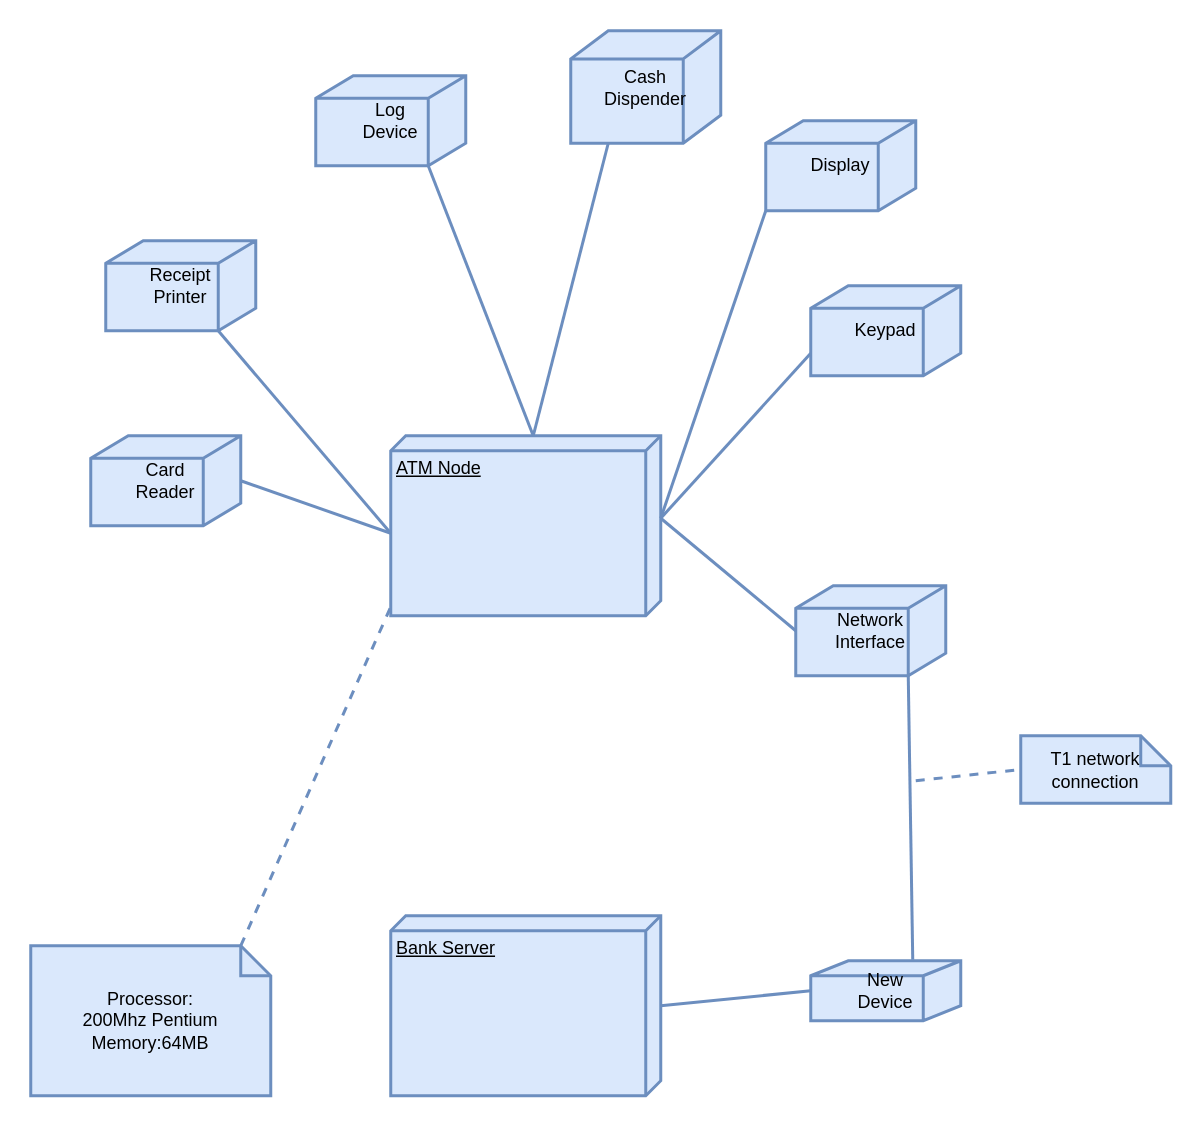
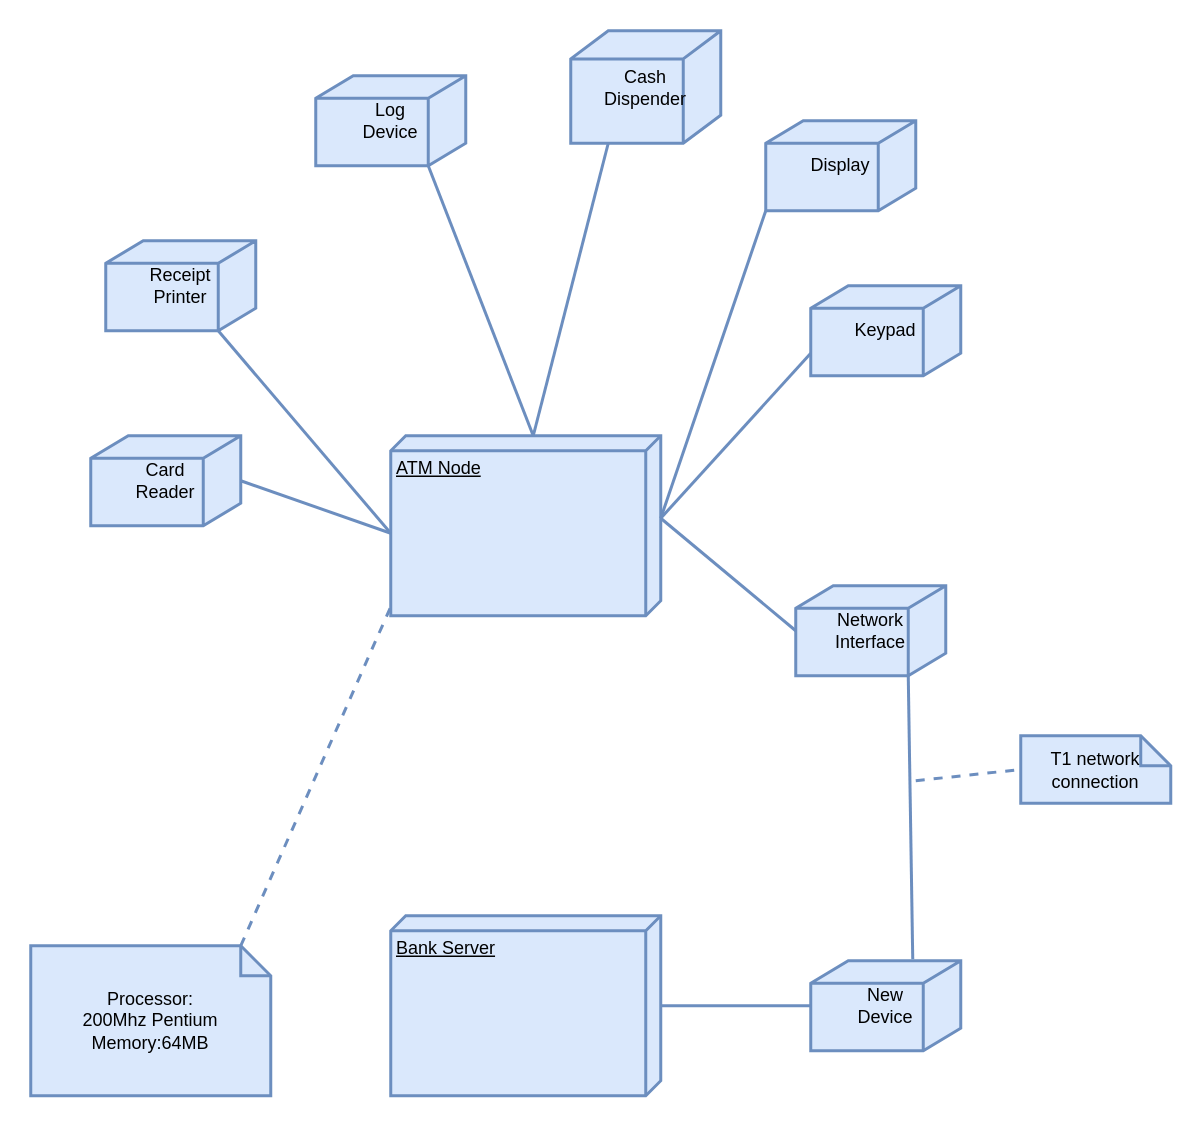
  <mxCell id="0" />
  <mxCell id="1" parent="0" />
  <mxCell id="2" value="ATM Node" style="verticalAlign=top;align=left;spacingTop=8;spacingLeft=2;spacingRight=12;shape=cube;size=10;direction=south;fontStyle=4;html=1;fillColor=#dae8fc;strokeColor=#6c8ebf;strokeWidth=2;" vertex="1" parent="1"><mxGeometry x="260" y="290" width="180" height="120" as="geometry" /></mxCell>
  <mxCell id="3" value="Bank Server" style="verticalAlign=top;align=left;spacingTop=8;spacingLeft=2;spacingRight=12;shape=cube;size=10;direction=south;fontStyle=4;html=1;fillColor=#dae8fc;strokeColor=#6c8ebf;strokeWidth=2;" vertex="1" parent="1"><mxGeometry x="260" y="610" width="180" height="120" as="geometry" /></mxCell>
  <mxCell id="4" value="Card&lt;br&gt;Reader" style="html=1;outlineConnect=0;whiteSpace=wrap;fillColor=#dae8fc;shape=mxgraph.archimate3.node;strokeColor=#6c8ebf;strokeWidth=2;" vertex="1" parent="1"><mxGeometry x="60" y="290" width="100" height="60" as="geometry" /></mxCell>
  <mxCell id="5" value="Receipt&lt;br&gt;Printer" style="html=1;outlineConnect=0;whiteSpace=wrap;fillColor=#dae8fc;shape=mxgraph.archimate3.node;strokeColor=#6c8ebf;strokeWidth=2;" vertex="1" parent="1"><mxGeometry x="70" y="160" width="100" height="60" as="geometry" /></mxCell>
  <mxCell id="6" value="Log&lt;br&gt;Device" style="html=1;outlineConnect=0;whiteSpace=wrap;fillColor=#dae8fc;shape=mxgraph.archimate3.node;strokeColor=#6c8ebf;strokeWidth=2;" vertex="1" parent="1"><mxGeometry x="210" y="50" width="100" height="60" as="geometry" /></mxCell>
  <mxCell id="7" value="Cash&lt;br&gt;Dispender" style="html=1;outlineConnect=0;whiteSpace=wrap;fillColor=#dae8fc;shape=mxgraph.archimate3.node;strokeColor=#6c8ebf;strokeWidth=2;" vertex="1" parent="1"><mxGeometry x="380" y="20" width="100" height="75" as="geometry" /></mxCell>
  <mxCell id="8" value="Network&lt;br&gt;Interface" style="html=1;outlineConnect=0;whiteSpace=wrap;fillColor=#dae8fc;shape=mxgraph.archimate3.node;strokeColor=#6c8ebf;strokeWidth=2;" vertex="1" parent="1"><mxGeometry x="530" y="390" width="100" height="60" as="geometry" /></mxCell>
  <mxCell id="9" value="Keypad" style="html=1;outlineConnect=0;whiteSpace=wrap;fillColor=#dae8fc;shape=mxgraph.archimate3.node;strokeColor=#6c8ebf;strokeWidth=2;" vertex="1" parent="1"><mxGeometry x="540" y="190" width="100" height="60" as="geometry" /></mxCell>
  <mxCell id="10" value="Display" style="html=1;outlineConnect=0;whiteSpace=wrap;fillColor=#dae8fc;shape=mxgraph.archimate3.node;strokeColor=#6c8ebf;strokeWidth=2;" vertex="1" parent="1"><mxGeometry x="510" y="80" width="100" height="60" as="geometry" /></mxCell>
- <mxCell id="11" value="New&lt;br&gt;Device" style="html=1;outlineConnect=0;whiteSpace=wrap;fillColor=#dae8fc;shape=mxgraph.archimate3.node;strokeColor=#6c8ebf;strokeWidth=2;" vertex="1" parent="1"><mxGeometry x="540" y="640" width="100" height="40" as="geometry" /></mxCell>
+ <mxCell id="11" value="New&lt;br&gt;Device" style="html=1;outlineConnect=0;whiteSpace=wrap;fillColor=#dae8fc;shape=mxgraph.archimate3.node;strokeColor=#6c8ebf;strokeWidth=2;" vertex="1" parent="1"><mxGeometry x="540" y="640" width="100" height="60" as="geometry" /></mxCell>
  <mxCell id="12" value="Processor:&lt;br&gt;200Mhz Pentium&lt;br&gt;Memory:64MB" style="shape=note;size=20;whiteSpace=wrap;html=1;strokeWidth=2;fillColor=#dae8fc;strokeColor=#6c8ebf;" vertex="1" parent="1"><mxGeometry x="20" y="630" width="160" height="100" as="geometry" /></mxCell>
  <mxCell id="13" value="T1 network&lt;br&gt;connection" style="shape=note;size=20;whiteSpace=wrap;html=1;strokeWidth=2;fillColor=#dae8fc;strokeColor=#6c8ebf;" vertex="1" parent="1"><mxGeometry x="680" y="490" width="100" height="45" as="geometry" /></mxCell>
  <mxCell id="14" value="" style="endArrow=none;html=1;rounded=0;exitX=0;exitY=0.5;exitDx=0;exitDy=0;exitPerimeter=0;strokeWidth=2;fillColor=#dae8fc;strokeColor=#6c8ebf;" edge="1" parent="1" source="11"><mxGeometry relative="1" as="geometry"><mxPoint x="320" y="530" as="sourcePoint" /><mxPoint x="440" y="670" as="targetPoint" /></mxGeometry></mxCell>
  <mxCell id="15" value="" style="endArrow=none;html=1;rounded=0;entryX=0;entryY=0.75;entryDx=0;entryDy=0;entryPerimeter=0;exitX=0;exitY=0;exitDx=55;exitDy=0;exitPerimeter=0;strokeWidth=2;fillColor=#dae8fc;strokeColor=#6c8ebf;" edge="1" parent="1" source="2" target="9"><mxGeometry relative="1" as="geometry"><mxPoint x="430" y="200" as="sourcePoint" /><mxPoint x="590" y="200" as="targetPoint" /></mxGeometry></mxCell>
  <mxCell id="16" value="" style="endArrow=none;html=1;rounded=0;exitX=0;exitY=0;exitDx=55;exitDy=0;exitPerimeter=0;entryX=0;entryY=1;entryDx=0;entryDy=0;entryPerimeter=0;strokeWidth=2;fillColor=#dae8fc;strokeColor=#6c8ebf;" edge="1" parent="1" source="2" target="10"><mxGeometry relative="1" as="geometry"><mxPoint x="370" y="150" as="sourcePoint" /><mxPoint x="530" y="150" as="targetPoint" /></mxGeometry></mxCell>
  <mxCell id="17" value="" style="endArrow=none;html=1;rounded=0;entryX=0;entryY=0.5;entryDx=0;entryDy=0;entryPerimeter=0;exitX=0;exitY=0;exitDx=55;exitDy=0;exitPerimeter=0;strokeWidth=2;fillColor=#dae8fc;strokeColor=#6c8ebf;" edge="1" parent="1" source="2" target="8"><mxGeometry relative="1" as="geometry"><mxPoint x="320" y="410" as="sourcePoint" /><mxPoint x="480" y="410" as="targetPoint" /></mxGeometry></mxCell>
  <mxCell id="18" value="" style="endArrow=none;html=1;rounded=0;entryX=0.25;entryY=1;entryDx=0;entryDy=0;entryPerimeter=0;exitX=0;exitY=0;exitDx=0;exitDy=85;exitPerimeter=0;strokeWidth=2;fillColor=#dae8fc;strokeColor=#6c8ebf;" edge="1" parent="1" source="2" target="7"><mxGeometry relative="1" as="geometry"><mxPoint x="320" y="410" as="sourcePoint" /><mxPoint x="480" y="410" as="targetPoint" /></mxGeometry></mxCell>
  <mxCell id="19" value="" style="endArrow=none;html=1;rounded=0;entryX=0;entryY=0;entryDx=0;entryDy=85;entryPerimeter=0;exitX=0.75;exitY=1;exitDx=0;exitDy=0;exitPerimeter=0;strokeWidth=2;fillColor=#dae8fc;strokeColor=#6c8ebf;" edge="1" parent="1" source="6" target="2"><mxGeometry relative="1" as="geometry"><mxPoint x="230" y="160" as="sourcePoint" /><mxPoint x="390" y="160" as="targetPoint" /></mxGeometry></mxCell>
  <mxCell id="20" value="" style="endArrow=none;html=1;rounded=0;exitX=0.75;exitY=1;exitDx=0;exitDy=0;exitPerimeter=0;entryX=0;entryY=0;entryDx=65;entryDy=180;entryPerimeter=0;strokeWidth=2;fillColor=#dae8fc;strokeColor=#6c8ebf;" edge="1" parent="1" source="5" target="2"><mxGeometry relative="1" as="geometry"><mxPoint x="230" y="410" as="sourcePoint" /><mxPoint x="390" y="410" as="targetPoint" /></mxGeometry></mxCell>
  <mxCell id="21" value="" style="endArrow=none;html=1;rounded=0;exitX=1;exitY=0.5;exitDx=0;exitDy=0;exitPerimeter=0;entryX=0;entryY=0;entryDx=65;entryDy=180;entryPerimeter=0;strokeWidth=2;fillColor=#dae8fc;strokeColor=#6c8ebf;" edge="1" parent="1" source="4" target="2"><mxGeometry relative="1" as="geometry"><mxPoint x="100" y="400" as="sourcePoint" /><mxPoint x="260" y="400" as="targetPoint" /></mxGeometry></mxCell>
  <mxCell id="22" value="" style="endArrow=none;html=1;rounded=0;exitX=0;exitY=0;exitDx=140;exitDy=0;exitPerimeter=0;entryX=0.95;entryY=1;entryDx=0;entryDy=0;entryPerimeter=0;dashed=1;strokeWidth=2;fillColor=#dae8fc;strokeColor=#6c8ebf;" edge="1" parent="1" source="12" target="2"><mxGeometry relative="1" as="geometry"><mxPoint x="230" y="480" as="sourcePoint" /><mxPoint x="390" y="480" as="targetPoint" /></mxGeometry></mxCell>
  <mxCell id="23" value="" style="endArrow=none;html=1;rounded=0;entryX=0.75;entryY=1;entryDx=0;entryDy=0;entryPerimeter=0;exitX=0.68;exitY=-0.017;exitDx=0;exitDy=0;exitPerimeter=0;strokeWidth=2;fillColor=#dae8fc;strokeColor=#6c8ebf;" edge="1" parent="1" source="11" target="8"><mxGeometry relative="1" as="geometry"><mxPoint x="570" y="620" as="sourcePoint" /><mxPoint x="650" y="540" as="targetPoint" /></mxGeometry></mxCell>
  <mxCell id="24" value="" style="endArrow=none;html=1;rounded=0;entryX=0;entryY=0.5;entryDx=0;entryDy=0;entryPerimeter=0;dashed=1;strokeWidth=2;fillColor=#dae8fc;strokeColor=#6c8ebf;" edge="1" parent="1" target="13"><mxGeometry relative="1" as="geometry"><mxPoint x="610" y="520" as="sourcePoint" /><mxPoint x="550" y="500" as="targetPoint" /></mxGeometry></mxCell>
